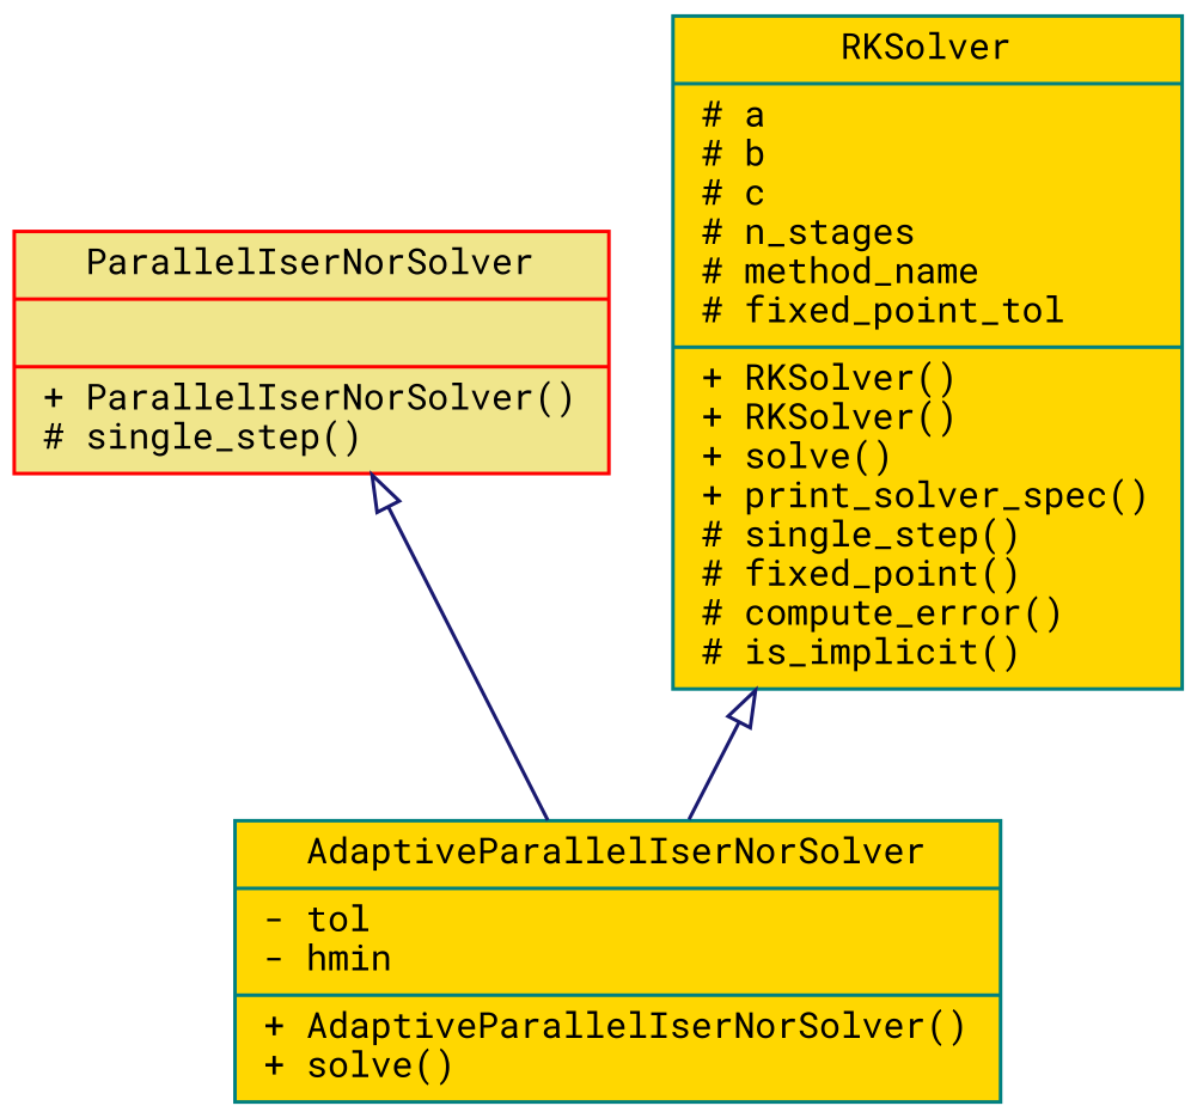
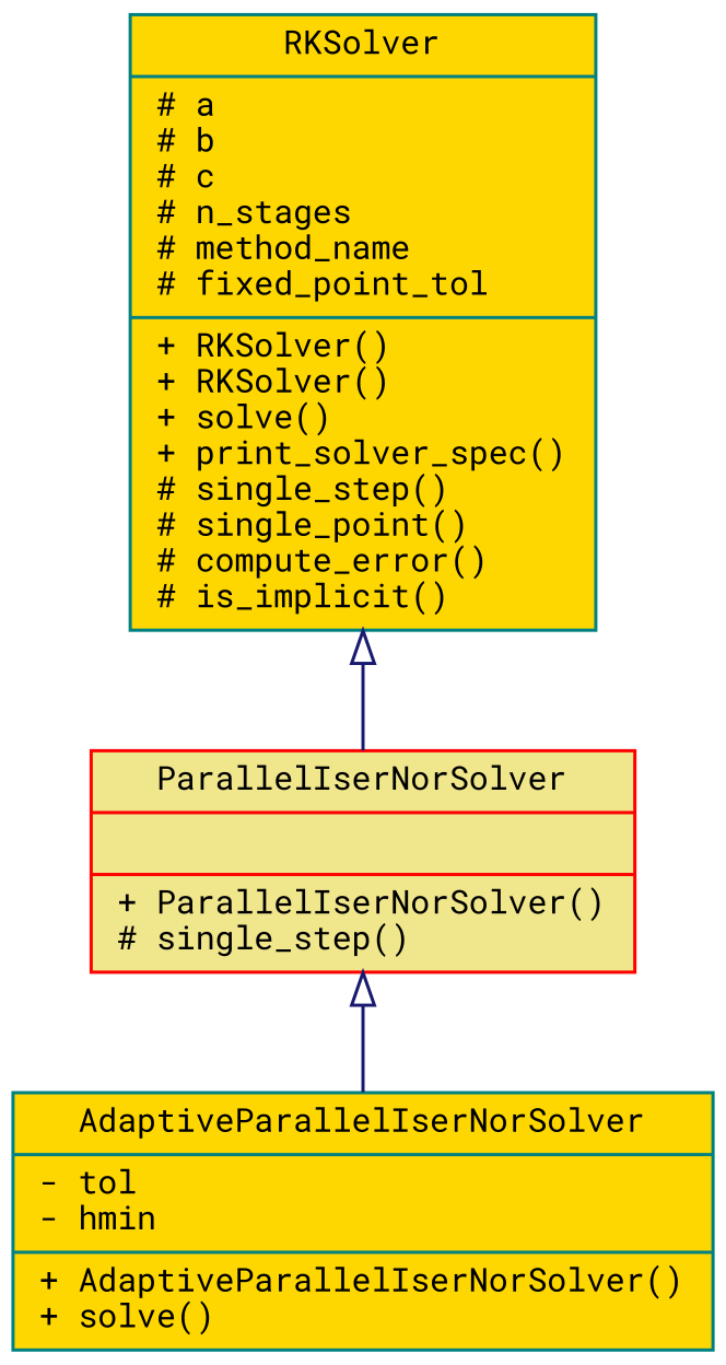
  digraph {
    fontname="Roboto Mono"
    node [color=teal fillcolor=gold fontname="Roboto Mono" fontsize=10 shape=record style=filled]
    edge [arrowtail=onormal color=midnightblue dir=back fontname="Roboto Mono" fontsize=10 labelfontname=Helvetica labelfontsize=10 style=solid]
    n1 [color=red fillcolor=khaki fontcolor=black height=0.2 label="{ParallelIserNorSolver\n||+ ParallelIserNorSolver()\l# single_step()\l}" width=0.4]
    n2 [height=0.2 label="{AdaptiveParallelIserNorSolver\n|- tol\l- hmin\l|+ AdaptiveParallelIserNorSolver()\l+ solve()\l}" width=0.4]
-   n3 [height=0.2 label="{RKSolver\n|# a\l# b\l# c\l# n_stages\l# method_name\l# fixed_point_tol\l|+ RKSolver()\l+ RKSolver()\l+ solve()\l+ print_solver_spec()\l# single_step()\l# fixed_point()\l# compute_error()\l# is_implicit()\l}" width=0.4]
+   n3 [height=0.2 label="{RKSolver\n|# a\l# b\l# c\l# n_stages\l# method_name\l# fixed_point_tol\l|+ RKSolver()\l+ RKSolver()\l+ solve()\l+ print_solver_spec()\l# single_step()\l# single_point()\l# compute_error()\l# is_implicit()\l}" width=0.4]
    n1 -> n2
-   n3 -> n2
+   n3 -> n1
  }
